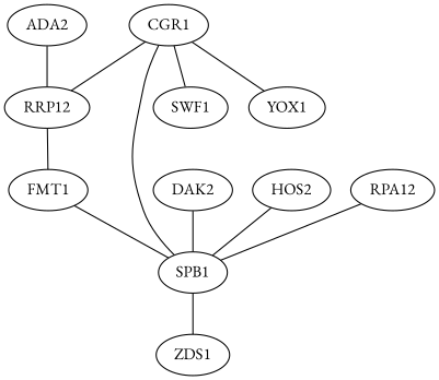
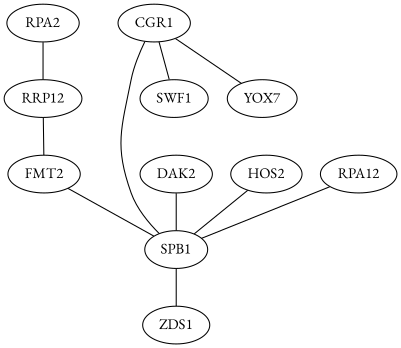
  graph {
    fontname="EB Garamond"
    node [fontname="EB Garamond"]
    edge [fontname="EB Garamond"]
-   ADA2
+   ADA2 [label=RPA2]
    RRP12
-   FMT1
+   FMT1 [label=FMT2]
    SPB1
    ZDS1
    CGR1
    SWF1
-   YOX1
+   YOX1 [label=YOX7]
    DAK2
    HOS2
    RPA12
    ADA2 -- RRP12
    RRP12 -- FMT1
    FMT1 -- SPB1
    SPB1 -- ZDS1
-   CGR1 -- RRP12
    CGR1 -- SPB1
    CGR1 -- SWF1
    CGR1 -- YOX1
    DAK2 -- SPB1
    HOS2 -- SPB1
    RPA12 -- SPB1
  }
